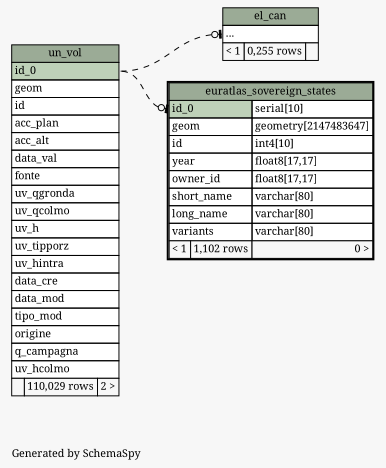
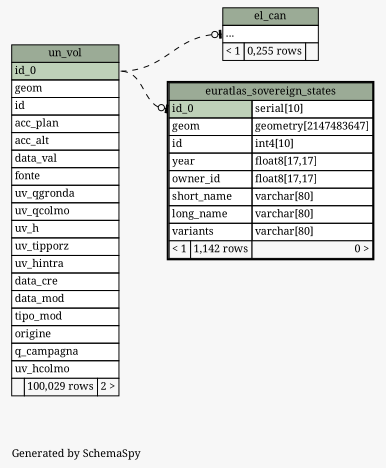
  digraph {
    bgcolor="#f7f7f7"
    fontname="Noto Serif"
    fontsize=11
    label="\nGenerated by SchemaSpy"
    labeljust=l
    nodesep=0.18
    rankdir=RL
    ranksep=0.46
    node [fontname="Noto Serif" fontsize=11 shape=plaintext]
    edge [arrowhead=none arrowsize=0.8 arrowtail=teeodot dir=back fontname="Noto Serif" headport="id_0:e" style=dashed]
    n1 [label=<     <TABLE BORDER="0" CELLBORDER="1" CELLSPACING="0" BGCOLOR="#ffffff">       <TR><TD COLSPAN="3" BGCOLOR="#9bab96" ALIGN="CENTER">el_can</TD></TR>       <TR><TD PORT="elipses" COLSPAN="3" ALIGN="LEFT">...</TD></TR>       <TR><TD ALIGN="LEFT" BGCOLOR="#f7f7f7">&lt; 1</TD><TD ALIGN="RIGHT" BGCOLOR="#f7f7f7">0,255 rows</TD><TD ALIGN="RIGHT" BGCOLOR="#f7f7f7">  </TD></TR>     </TABLE>>]
-   n2 [label=<     <TABLE BORDER="0" CELLBORDER="1" CELLSPACING="0" BGCOLOR="#ffffff">       <TR><TD COLSPAN="3" BGCOLOR="#9bab96" ALIGN="CENTER">un_vol</TD></TR>       <TR><TD PORT="id_0" COLSPAN="3" BGCOLOR="#bed1b8" ALIGN="LEFT">id_0</TD></TR>       <TR><TD PORT="geom" COLSPAN="3" ALIGN="LEFT">geom</TD></TR>       <TR><TD PORT="id" COLSPAN="3" ALIGN="LEFT">id</TD></TR>       <TR><TD PORT="acc_plan" COLSPAN="3" ALIGN="LEFT">acc_plan</TD></TR>       <TR><TD PORT="acc_alt" COLSPAN="3" ALIGN="LEFT">acc_alt</TD></TR>       <TR><TD PORT="data_val" COLSPAN="3" ALIGN="LEFT">data_val</TD></TR>       <TR><TD PORT="fonte" COLSPAN="3" ALIGN="LEFT">fonte</TD></TR>       <TR><TD PORT="uv_qgronda" COLSPAN="3" ALIGN="LEFT">uv_qgronda</TD></TR>       <TR><TD PORT="uv_qcolmo" COLSPAN="3" ALIGN="LEFT">uv_qcolmo</TD></TR>       <TR><TD PORT="uv_h" COLSPAN="3" ALIGN="LEFT">uv_h</TD></TR>       <TR><TD PORT="uv_tipporz" COLSPAN="3" ALIGN="LEFT">uv_tipporz</TD></TR>       <TR><TD PORT="uv_hintra" COLSPAN="3" ALIGN="LEFT">uv_hintra</TD></TR>       <TR><TD PORT="data_cre" COLSPAN="3" ALIGN="LEFT">data_cre</TD></TR>       <TR><TD PORT="data_mod" COLSPAN="3" ALIGN="LEFT">data_mod</TD></TR>       <TR><TD PORT="tipo_mod" COLSPAN="3" ALIGN="LEFT">tipo_mod</TD></TR>       <TR><TD PORT="origine" COLSPAN="3" ALIGN="LEFT">origine</TD></TR>       <TR><TD PORT="q_campagna" COLSPAN="3" ALIGN="LEFT">q_campagna</TD></TR>       <TR><TD PORT="uv_hcolmo" COLSPAN="3" ALIGN="LEFT">uv_hcolmo</TD></TR>       <TR><TD ALIGN="LEFT" BGCOLOR="#f7f7f7">  </TD><TD ALIGN="RIGHT" BGCOLOR="#f7f7f7">110,029 rows</TD><TD ALIGN="RIGHT" BGCOLOR="#f7f7f7">2 &gt;</TD></TR>     </TABLE>>]
-   n3 [label=<     <TABLE BORDER="2" CELLBORDER="1" CELLSPACING="0" BGCOLOR="#ffffff">       <TR><TD COLSPAN="3" BGCOLOR="#9bab96" ALIGN="CENTER">euratlas_sovereign_states</TD></TR>       <TR><TD PORT="id_0" COLSPAN="2" BGCOLOR="#bed1b8" ALIGN="LEFT">id_0</TD><TD PORT="id_0.type" ALIGN="LEFT">serial[10]</TD></TR>       <TR><TD PORT="geom" COLSPAN="2" ALIGN="LEFT">geom</TD><TD PORT="geom.type" ALIGN="LEFT">geometry[2147483647]</TD></TR>       <TR><TD PORT="id" COLSPAN="2" ALIGN="LEFT">id</TD><TD PORT="id.type" ALIGN="LEFT">int4[10]</TD></TR>       <TR><TD PORT="year" COLSPAN="2" ALIGN="LEFT">year</TD><TD PORT="year.type" ALIGN="LEFT">float8[17,17]</TD></TR>       <TR><TD PORT="owner_id" COLSPAN="2" ALIGN="LEFT">owner_id</TD><TD PORT="owner_id.type" ALIGN="LEFT">float8[17,17]</TD></TR>       <TR><TD PORT="short_name" COLSPAN="2" ALIGN="LEFT">short_name</TD><TD PORT="short_name.type" ALIGN="LEFT">varchar[80]</TD></TR>       <TR><TD PORT="long_name" COLSPAN="2" ALIGN="LEFT">long_name</TD><TD PORT="long_name.type" ALIGN="LEFT">varchar[80]</TD></TR>       <TR><TD PORT="variants" COLSPAN="2" ALIGN="LEFT">variants</TD><TD PORT="variants.type" ALIGN="LEFT">varchar[80]</TD></TR>       <TR><TD ALIGN="LEFT" BGCOLOR="#f7f7f7">&lt; 1</TD><TD ALIGN="RIGHT" BGCOLOR="#f7f7f7">1,102 rows</TD><TD ALIGN="RIGHT" BGCOLOR="#f7f7f7">0 &gt;</TD></TR>     </TABLE>>]
+   n2 [label=<     <TABLE BORDER="0" CELLBORDER="1" CELLSPACING="0" BGCOLOR="#ffffff">       <TR><TD COLSPAN="3" BGCOLOR="#9bab96" ALIGN="CENTER">un_vol</TD></TR>       <TR><TD PORT="id_0" COLSPAN="3" BGCOLOR="#bed1b8" ALIGN="LEFT">id_0</TD></TR>       <TR><TD PORT="geom" COLSPAN="3" ALIGN="LEFT">geom</TD></TR>       <TR><TD PORT="id" COLSPAN="3" ALIGN="LEFT">id</TD></TR>       <TR><TD PORT="acc_plan" COLSPAN="3" ALIGN="LEFT">acc_plan</TD></TR>       <TR><TD PORT="acc_alt" COLSPAN="3" ALIGN="LEFT">acc_alt</TD></TR>       <TR><TD PORT="data_val" COLSPAN="3" ALIGN="LEFT">data_val</TD></TR>       <TR><TD PORT="fonte" COLSPAN="3" ALIGN="LEFT">fonte</TD></TR>       <TR><TD PORT="uv_qgronda" COLSPAN="3" ALIGN="LEFT">uv_qgronda</TD></TR>       <TR><TD PORT="uv_qcolmo" COLSPAN="3" ALIGN="LEFT">uv_qcolmo</TD></TR>       <TR><TD PORT="uv_h" COLSPAN="3" ALIGN="LEFT">uv_h</TD></TR>       <TR><TD PORT="uv_tipporz" COLSPAN="3" ALIGN="LEFT">uv_tipporz</TD></TR>       <TR><TD PORT="uv_hintra" COLSPAN="3" ALIGN="LEFT">uv_hintra</TD></TR>       <TR><TD PORT="data_cre" COLSPAN="3" ALIGN="LEFT">data_cre</TD></TR>       <TR><TD PORT="data_mod" COLSPAN="3" ALIGN="LEFT">data_mod</TD></TR>       <TR><TD PORT="tipo_mod" COLSPAN="3" ALIGN="LEFT">tipo_mod</TD></TR>       <TR><TD PORT="origine" COLSPAN="3" ALIGN="LEFT">origine</TD></TR>       <TR><TD PORT="q_campagna" COLSPAN="3" ALIGN="LEFT">q_campagna</TD></TR>       <TR><TD PORT="uv_hcolmo" COLSPAN="3" ALIGN="LEFT">uv_hcolmo</TD></TR>       <TR><TD ALIGN="LEFT" BGCOLOR="#f7f7f7">  </TD><TD ALIGN="RIGHT" BGCOLOR="#f7f7f7">100,029 rows</TD><TD ALIGN="RIGHT" BGCOLOR="#f7f7f7">2 &gt;</TD></TR>     </TABLE>>]
+   n3 [label=<     <TABLE BORDER="2" CELLBORDER="1" CELLSPACING="0" BGCOLOR="#ffffff">       <TR><TD COLSPAN="3" BGCOLOR="#9bab96" ALIGN="CENTER">euratlas_sovereign_states</TD></TR>       <TR><TD PORT="id_0" COLSPAN="2" BGCOLOR="#bed1b8" ALIGN="LEFT">id_0</TD><TD PORT="id_0.type" ALIGN="LEFT">serial[10]</TD></TR>       <TR><TD PORT="geom" COLSPAN="2" ALIGN="LEFT">geom</TD><TD PORT="geom.type" ALIGN="LEFT">geometry[2147483647]</TD></TR>       <TR><TD PORT="id" COLSPAN="2" ALIGN="LEFT">id</TD><TD PORT="id.type" ALIGN="LEFT">int4[10]</TD></TR>       <TR><TD PORT="year" COLSPAN="2" ALIGN="LEFT">year</TD><TD PORT="year.type" ALIGN="LEFT">float8[17,17]</TD></TR>       <TR><TD PORT="owner_id" COLSPAN="2" ALIGN="LEFT">owner_id</TD><TD PORT="owner_id.type" ALIGN="LEFT">float8[17,17]</TD></TR>       <TR><TD PORT="short_name" COLSPAN="2" ALIGN="LEFT">short_name</TD><TD PORT="short_name.type" ALIGN="LEFT">varchar[80]</TD></TR>       <TR><TD PORT="long_name" COLSPAN="2" ALIGN="LEFT">long_name</TD><TD PORT="long_name.type" ALIGN="LEFT">varchar[80]</TD></TR>       <TR><TD PORT="variants" COLSPAN="2" ALIGN="LEFT">variants</TD><TD PORT="variants.type" ALIGN="LEFT">varchar[80]</TD></TR>       <TR><TD ALIGN="LEFT" BGCOLOR="#f7f7f7">&lt; 1</TD><TD ALIGN="RIGHT" BGCOLOR="#f7f7f7">1,142 rows</TD><TD ALIGN="RIGHT" BGCOLOR="#f7f7f7">0 &gt;</TD></TR>     </TABLE>>]
    n1 -> n2 [tailport="elipses:w"]
    n3 -> n2 [tailport="id_0:w"]
  }
